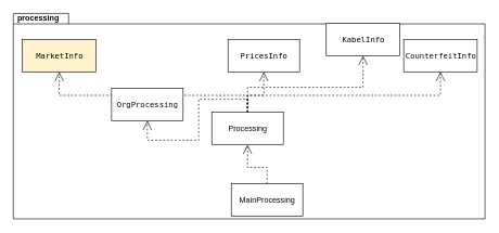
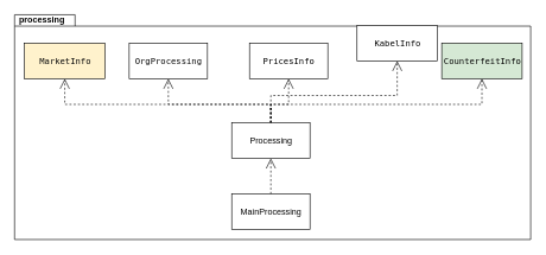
  <mxCell id="0" />
  <mxCell id="1" parent="0" />
  <mxCell id="2" value="processing" style="shape=folder;fontStyle=1;spacingTop=0;tabWidth=85;tabHeight=16;tabPosition=left;html=1;spacingBottom=300;spacingRight=650;" vertex="1" parent="1"><mxGeometry x="20" y="20" width="725" height="316" as="geometry" /></mxCell>
  <mxCell id="3" value="&lt;pre style=&quot;color: rgb(8 , 8 , 8) ; font-family: &amp;#34;jetbrains mono&amp;#34; , monospace&quot;&gt;&lt;span style=&quot;color: #000000&quot;&gt;PricesInfo&lt;/span&gt;&lt;/pre&gt;" style="html=1;" vertex="1" parent="1"><mxGeometry x="350" y="60" width="110" height="50" as="geometry" /></mxCell>
  <mxCell id="4" value="&lt;pre style=&quot;color: rgb(8 , 8 , 8) ; font-family: &amp;#34;jetbrains mono&amp;#34; , monospace&quot;&gt;&lt;span style=&quot;color: #000000&quot;&gt;KabelInfo&lt;/span&gt;&lt;/pre&gt;" style="html=1;" vertex="1" parent="1"><mxGeometry x="501" y="35" width="113" height="50" as="geometry" /></mxCell>
  <mxCell id="5" style="edgeStyle=orthogonalEdgeStyle;rounded=0;orthogonalLoop=1;jettySize=auto;html=1;exitX=0.5;exitY=0;exitDx=0;exitDy=0;entryX=0.5;entryY=1;entryDx=0;entryDy=0;dashed=1;endArrow=open;endFill=0;endSize=12;" edge="1" parent="1" source="10" target="15"><mxGeometry relative="1" as="geometry" /></mxCell>
  <mxCell id="6" style="edgeStyle=orthogonalEdgeStyle;rounded=0;orthogonalLoop=1;jettySize=auto;html=1;exitX=0.5;exitY=0;exitDx=0;exitDy=0;entryX=0.5;entryY=1;entryDx=0;entryDy=0;dashed=1;endArrow=open;endFill=0;endSize=12;" edge="1" parent="1" source="10" target="11"><mxGeometry relative="1" as="geometry" /></mxCell>
  <mxCell id="7" style="edgeStyle=orthogonalEdgeStyle;rounded=0;orthogonalLoop=1;jettySize=auto;html=1;exitX=0.5;exitY=0;exitDx=0;exitDy=0;entryX=0.5;entryY=1;entryDx=0;entryDy=0;dashed=1;endArrow=open;endFill=0;endSize=12;" edge="1" parent="1" source="10" target="3"><mxGeometry relative="1" as="geometry" /></mxCell>
  <mxCell id="8" style="edgeStyle=orthogonalEdgeStyle;rounded=0;orthogonalLoop=1;jettySize=auto;html=1;exitX=0.5;exitY=0;exitDx=0;exitDy=0;entryX=0.5;entryY=1;entryDx=0;entryDy=0;dashed=1;endArrow=open;endFill=0;endSize=12;" edge="1" parent="1" source="10" target="4"><mxGeometry relative="1" as="geometry" /></mxCell>
  <mxCell id="9" style="edgeStyle=orthogonalEdgeStyle;rounded=0;orthogonalLoop=1;jettySize=auto;html=1;exitX=0.5;exitY=0;exitDx=0;exitDy=0;entryX=0.5;entryY=1;entryDx=0;entryDy=0;dashed=1;endArrow=open;endFill=0;endSize=12;" edge="1" parent="1" source="10" target="14"><mxGeometry relative="1" as="geometry" /></mxCell>
  <mxCell id="10" value="Processing" style="html=1;" vertex="1" parent="1"><mxGeometry x="325" y="172" width="110" height="50" as="geometry" /></mxCell>
- <mxCell id="11" value="&lt;pre style=&quot;color: rgb(8 , 8 , 8) ; font-family: &amp;#34;jetbrains mono&amp;#34; , monospace&quot;&gt;&lt;pre style=&quot;font-family: &amp;#34;jetbrains mono&amp;#34; , monospace&quot;&gt;OrgProcessing&lt;/pre&gt;&lt;/pre&gt;" style="html=1;" vertex="1" parent="1"><mxGeometry x="171" y="135" width="110" height="50" as="geometry" /></mxCell>
+ <mxCell id="11" value="&lt;pre style=&quot;color: rgb(8 , 8 , 8) ; font-family: &amp;#34;jetbrains mono&amp;#34; , monospace&quot;&gt;&lt;pre style=&quot;font-family: &amp;#34;jetbrains mono&amp;#34; , monospace&quot;&gt;OrgProcessing&lt;/pre&gt;&lt;/pre&gt;" style="html=1;" vertex="1" parent="1"><mxGeometry x="181" y="60" width="110" height="50" as="geometry" /></mxCell>
  <mxCell id="12" style="edgeStyle=orthogonalEdgeStyle;rounded=0;orthogonalLoop=1;jettySize=auto;html=1;exitX=0.5;exitY=0;exitDx=0;exitDy=0;entryX=0.5;entryY=1;entryDx=0;entryDy=0;dashed=1;endArrow=open;endFill=0;endSize=12;" edge="1" parent="1" source="13" target="10"><mxGeometry relative="1" as="geometry" /></mxCell>
- <mxCell id="13" value="MainProcessing" style="html=1;" vertex="1" parent="1"><mxGeometry x="355" y="282" width="110" height="50" as="geometry" /></mxCell>
- <mxCell id="14" value="&lt;pre style=&quot;color: rgb(8 , 8 , 8) ; font-family: &amp;#34;jetbrains mono&amp;#34; , monospace&quot;&gt;Counterfeit&lt;span style=&quot;color: #000000&quot;&gt;Info&lt;/span&gt;&lt;/pre&gt;" style="html=1;" vertex="1" parent="1"><mxGeometry x="620" y="60" width="113" height="50" as="geometry" /></mxCell>
+ <mxCell id="13" value="MainProcessing" style="html=1;" vertex="1" parent="1"><mxGeometry x="325" y="272" width="110" height="50" as="geometry" /></mxCell>
+ <mxCell id="14" value="&lt;pre style=&quot;color: rgb(8 , 8 , 8) ; font-family: &amp;#34;jetbrains mono&amp;#34; , monospace&quot;&gt;Counterfeit&lt;span style=&quot;color: #000000&quot;&gt;Info&lt;/span&gt;&lt;/pre&gt;" style="html=1;fillColor=#d5e8d4;" vertex="1" parent="1"><mxGeometry x="620" y="60" width="113" height="50" as="geometry" /></mxCell>
  <mxCell id="15" value="&lt;pre style=&quot;color: rgb(8 , 8 , 8) ; font-family: &amp;#34;jetbrains mono&amp;#34; , monospace&quot;&gt;MarketInfo&lt;/pre&gt;" style="html=1;fillColor=#fff2cc;" vertex="1" parent="1"><mxGeometry x="34" y="60" width="113" height="50" as="geometry" /></mxCell>
